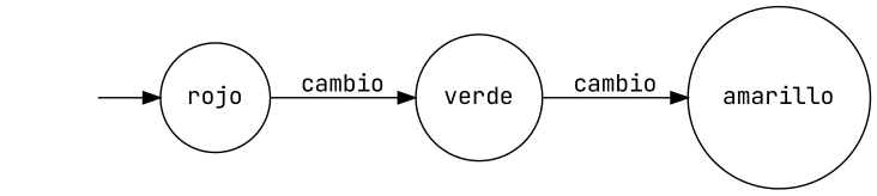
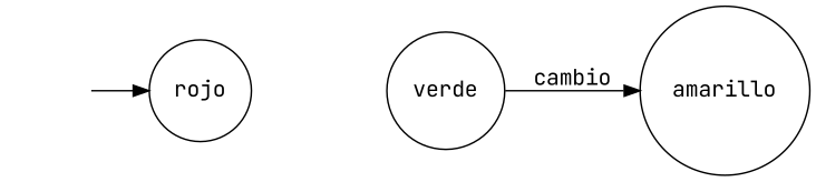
  digraph {
    fontname="JetBrains Mono"
    rankdir=LR
    node [fontname="JetBrains Mono" shape=circle]
    edge [fontname="JetBrains Mono"]
    "" [shape=plaintext]
    n2 [label=rojo]
    n3 [label=verde]
    n4 [label=amarillo]
    "" -> n2
-   n2 -> n3 [label=cambio]
    n3 -> n4 [label=cambio]
  }
